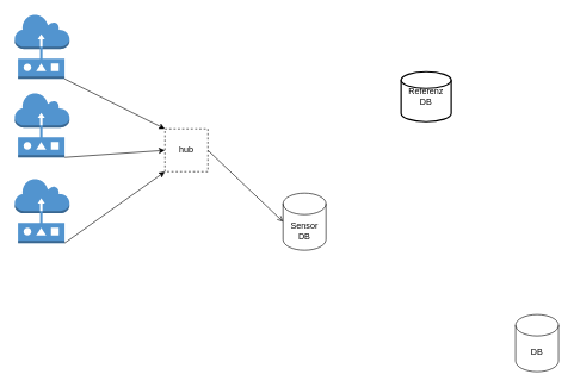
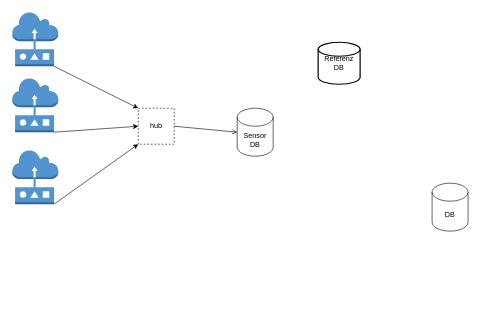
  <mxCell id="0" />
  <mxCell id="1" parent="0" />
  <mxCell id="2" value="" style="outlineConnect=0;dashed=0;verticalLabelPosition=bottom;verticalAlign=top;align=center;html=1;shape=mxgraph.aws3.sensor;fillColor=#5294CF;gradientColor=none;" parent="1" vertex="1"><mxGeometry x="20" y="20" width="76.5" height="90" as="geometry" /></mxCell>
  <mxCell id="3" value="" style="outlineConnect=0;dashed=0;verticalLabelPosition=bottom;verticalAlign=top;align=center;html=1;shape=mxgraph.aws3.sensor;fillColor=#5294CF;gradientColor=none;" parent="1" vertex="1"><mxGeometry x="20" y="250" width="76.5" height="90" as="geometry" /></mxCell>
  <mxCell id="4" value="" style="outlineConnect=0;dashed=0;verticalLabelPosition=bottom;verticalAlign=top;align=center;html=1;shape=mxgraph.aws3.sensor;fillColor=#5294CF;gradientColor=none;" parent="1" vertex="1"><mxGeometry x="20" y="130" width="76.5" height="90" as="geometry" /></mxCell>
  <mxCell id="5" value="hub" style="whiteSpace=wrap;html=1;aspect=fixed;dashed=1;" parent="1" vertex="1"><mxGeometry x="230" y="180" width="60" height="60" as="geometry" /></mxCell>
  <mxCell id="6" value="" style="endArrow=classic;html=1;rounded=0;exitX=0.91;exitY=1;exitDx=0;exitDy=0;exitPerimeter=0;entryX=0;entryY=0;entryDx=0;entryDy=0;" parent="1" source="2" target="5" edge="1"><mxGeometry width="50" height="50" relative="1" as="geometry"><mxPoint x="400" y="330" as="sourcePoint" /><mxPoint x="450" y="280" as="targetPoint" /></mxGeometry></mxCell>
  <mxCell id="7" value="" style="endArrow=classic;html=1;rounded=0;entryX=0;entryY=0.5;entryDx=0;entryDy=0;exitX=0.91;exitY=1;exitDx=0;exitDy=0;exitPerimeter=0;" parent="1" source="4" target="5" edge="1"><mxGeometry width="50" height="50" relative="1" as="geometry"><mxPoint x="100" y="120" as="sourcePoint" /><mxPoint x="240" y="170" as="targetPoint" /></mxGeometry></mxCell>
  <mxCell id="8" value="" style="endArrow=classic;html=1;rounded=0;entryX=0;entryY=1;entryDx=0;entryDy=0;exitX=0.91;exitY=1;exitDx=0;exitDy=0;exitPerimeter=0;" parent="1" source="3" target="5" edge="1"><mxGeometry width="50" height="50" relative="1" as="geometry"><mxPoint x="100" y="230" as="sourcePoint" /><mxPoint x="240" y="210" as="targetPoint" /></mxGeometry></mxCell>
- <mxCell id="9" value="DB" style="shape=cylinder3;whiteSpace=wrap;html=1;boundedLbl=1;backgroundOutline=1;size=15;" parent="1" vertex="1"><mxGeometry x="720" y="440" width="60" height="80" as="geometry" /></mxCell>
- <mxCell id="10" value="Sensor&lt;br&gt;DB" style="shape=cylinder3;whiteSpace=wrap;html=1;boundedLbl=1;backgroundOutline=1;size=15;" parent="1" vertex="1"><mxGeometry x="395" y="270" width="60" height="80" as="geometry" /></mxCell>
+ <mxCell id="9" value="DB" style="shape=cylinder3;whiteSpace=wrap;html=1;boundedLbl=1;backgroundOutline=1;size=15;" parent="1" vertex="1"><mxGeometry x="720" y="305" width="60" height="80" as="geometry" /></mxCell>
+ <mxCell id="10" value="Sensor&lt;br&gt;DB" style="shape=cylinder3;whiteSpace=wrap;html=1;boundedLbl=1;backgroundOutline=1;size=15;" parent="1" vertex="1"><mxGeometry x="395" y="180" width="60" height="80" as="geometry" /></mxCell>
  <mxCell id="11" value="" style="endArrow=open;html=1;rounded=0;exitX=1;exitY=0.5;exitDx=0;exitDy=0;entryX=0;entryY=0.5;entryDx=0;entryDy=0;entryPerimeter=0;" parent="1" source="5" target="10" edge="1"><mxGeometry width="50" height="50" relative="1" as="geometry"><mxPoint x="400" y="330" as="sourcePoint" /><mxPoint x="450" y="280" as="targetPoint" /></mxGeometry></mxCell>
- <mxCell id="12" value="Referenz&lt;br&gt;DB" style="strokeWidth=2;html=1;shape=mxgraph.flowchart.database;whiteSpace=wrap;" parent="1" vertex="1"><mxGeometry x="560" y="100" width="70" height="70" as="geometry" /></mxCell>
+ <mxCell id="12" value="Referenz&lt;br&gt;DB" style="strokeWidth=2;html=1;shape=mxgraph.flowchart.database;whiteSpace=wrap;" parent="1" vertex="1"><mxGeometry x="530" y="70" width="70" height="70" as="geometry" /></mxCell>
